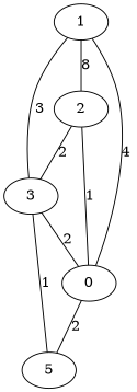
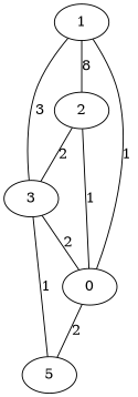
  graph {
    1
    2
    3
    n4 [label=0]
    5
    1 -- 2 [label=8]
    1 -- 3 [label=3]
-   1 -- n4 [label=4]
+   1 -- n4 [label=1]
    2 -- 3 [label=2]
    2 -- n4 [label=1]
    3 -- n4 [label=2]
    3 -- 5 [label=1]
    n4 -- 5 [label=2]
  }
